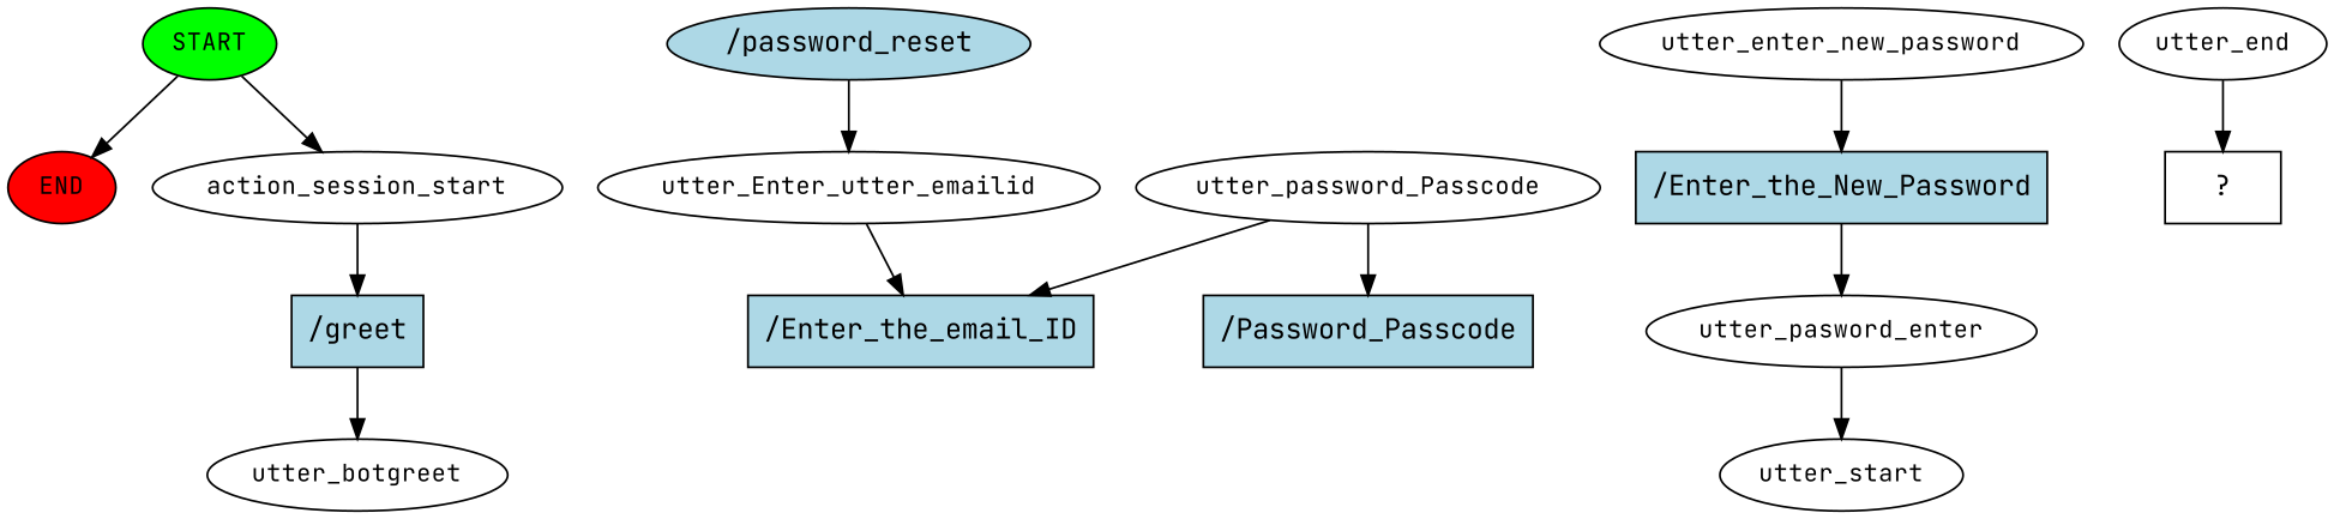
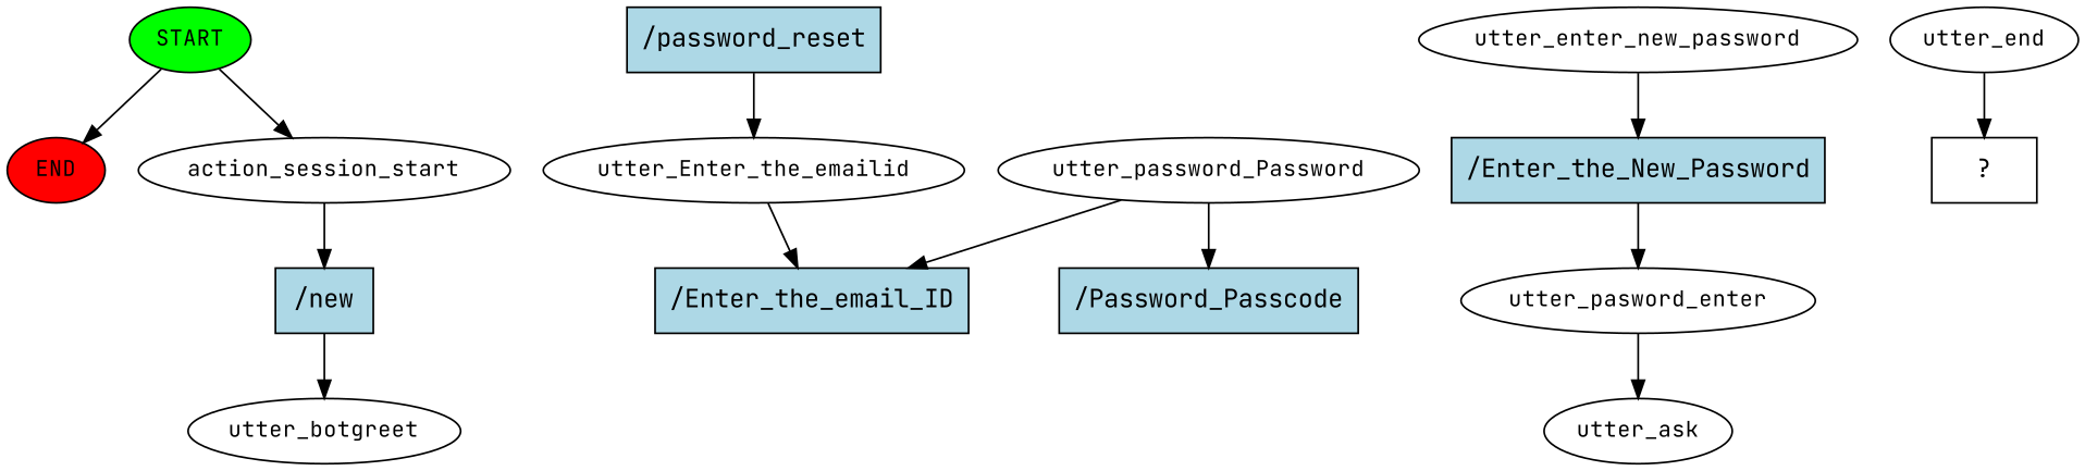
  digraph {
    fontname="JetBrains Mono"
    node [fontname="JetBrains Mono" fontsize=12]
    edge [fontname="JetBrains Mono"]
    n1 [fillcolor=green label=START style=filled]
    n2 [fillcolor=red label=END style=filled]
    n3 [label=action_session_start]
-   n4 [fillcolor=lightblue label="/greet" shape=rect style=filled fontsize=""]
+   n4 [fillcolor=lightblue label="/new" shape=rect style=filled fontsize=""]
    n5 [label=utter_botgreet]
-   n6 [fillcolor=lightblue label="/password_reset" shape=ellipse style=filled fontsize=""]
-   n7 [label=utter_Enter_utter_emailid]
+   n6 [fillcolor=lightblue label="/password_reset" shape=rect style=filled fontsize=""]
+   n7 [label=utter_Enter_the_emailid]
    n8 [fillcolor=lightblue label="/Enter_the_email_ID" shape=rect style=filled fontsize=""]
-   n9 [label=utter_password_Passcode]
+   n9 [label=utter_password_Password]
    n10 [fillcolor=lightblue label="/Password_Passcode" shape=rect style=filled fontsize=""]
    n11 [label=utter_enter_new_password]
    n12 [fillcolor=lightblue label="/Enter_the_New_Password" shape=rect style=filled fontsize=""]
    n13 [label=utter_pasword_enter]
-   n14 [label=utter_start]
+   n14 [label=utter_ask]
    n15 [label=utter_end]
    n16 [label="  ?  " shape=rect fontsize=""]
    n1 -> n2
    n1 -> n3
    n3 -> n4
    n4 -> n5
    n6 -> n7
    n7 -> n8
    n9 -> n8
    n9 -> n10
    n11 -> n12
    n12 -> n13
    n13 -> n14
    n15 -> n16
  }
